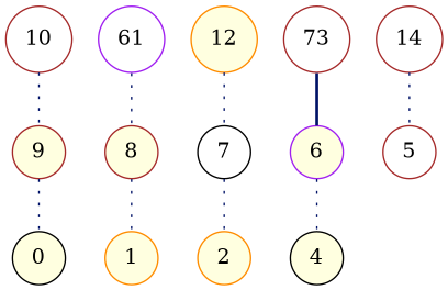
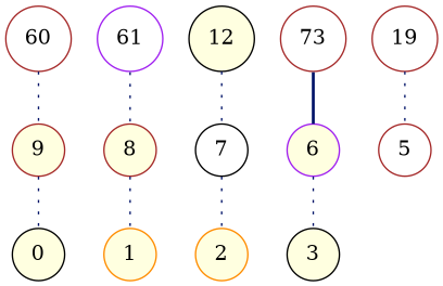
  graph {
    spline=true
    node [color=brown fillcolor=lightyellow shape=circle style=filled]
    edge [color="#001267" style=dotted]
    0 [color=black]
    1 [color=darkorange]
    2 [color=darkorange]
-   3 [color=black label=4]
+   3 [color=black]
    5 [fillcolor=white]
    6 [color=purple]
    7 [color=black fillcolor=white]
    8
    9
-   10 [fillcolor=white]
+   10 [fillcolor=white label=60]
    n11 [color=purple fillcolor=white label=61]
-   12 [color=darkorange]
+   12 [color=black]
    n13 [fillcolor=white label=73]
-   14 [fillcolor=white]
+   14 [fillcolor=white label=19]
    6 -- 3
    7 -- 2
    8 -- 1
    9 -- 0
    10 -- 9
    n11 -- 8
    12 -- 7
    n13 -- 6 [style=bold]
    14 -- 5
  }
